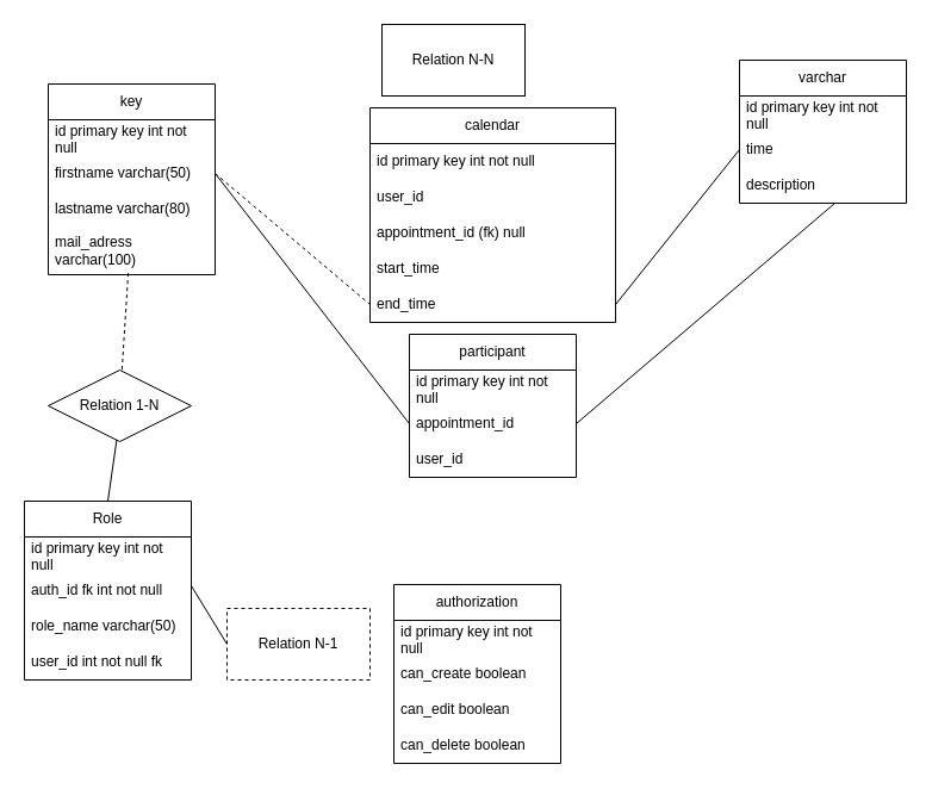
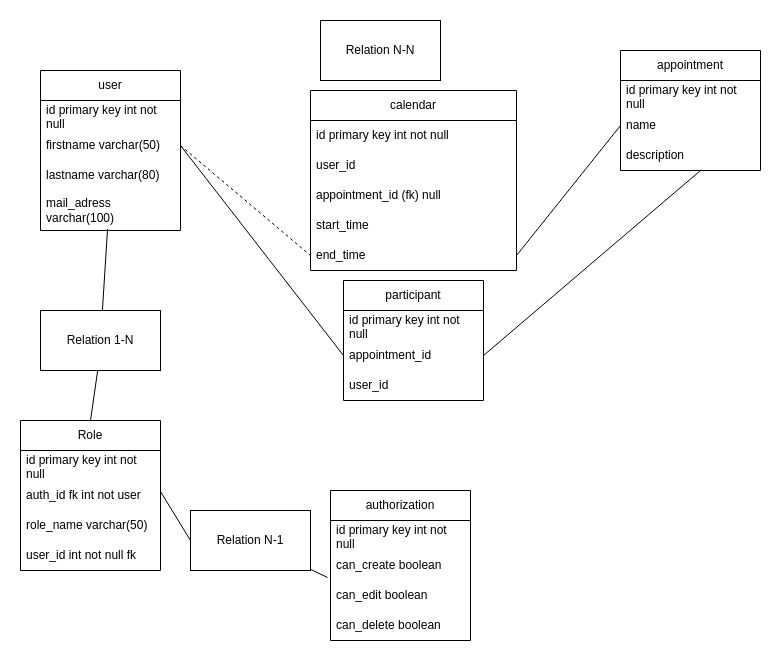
  <mxCell id="0" />
  <mxCell id="1" parent="0" />
  <mxCell id="2" value="" style="endArrow=none;html=1;rounded=0;exitX=1;exitY=0.5;exitDx=0;exitDy=0;entryX=0;entryY=0.5;entryDx=0;entryDy=0;dashed=1;" parent="1" source="5" target="32" edge="1"><mxGeometry width="50" height="50" relative="1" as="geometry"><mxPoint x="350" y="330" as="sourcePoint" /><mxPoint x="400" y="280" as="targetPoint" /></mxGeometry></mxCell>
- <mxCell id="3" value="key" style="swimlane;fontStyle=0;childLayout=stackLayout;horizontal=1;startSize=30;horizontalStack=0;resizeParent=1;resizeParentMax=0;resizeLast=0;collapsible=1;marginBottom=0;whiteSpace=wrap;html=1;" parent="1" vertex="1"><mxGeometry x="40" y="70" width="140" height="160" as="geometry" /></mxCell>
+ <mxCell id="3" value="user" style="swimlane;fontStyle=0;childLayout=stackLayout;horizontal=1;startSize=30;horizontalStack=0;resizeParent=1;resizeParentMax=0;resizeLast=0;collapsible=1;marginBottom=0;whiteSpace=wrap;html=1;" parent="1" vertex="1"><mxGeometry x="40" y="70" width="140" height="160" as="geometry" /></mxCell>
  <mxCell id="4" value="id primary key int not null" style="text;strokeColor=none;fillColor=none;align=left;verticalAlign=middle;spacingLeft=4;spacingRight=4;overflow=hidden;points=[[0,0.5],[1,0.5]];portConstraint=eastwest;rotatable=0;whiteSpace=wrap;html=1;" parent="3" vertex="1"><mxGeometry y="30" width="140" height="30" as="geometry" /></mxCell>
  <mxCell id="5" value="firstname varchar(50)" style="text;strokeColor=none;fillColor=none;align=left;verticalAlign=middle;spacingLeft=4;spacingRight=4;overflow=hidden;points=[[0,0.5],[1,0.5]];portConstraint=eastwest;rotatable=0;whiteSpace=wrap;html=1;" parent="3" vertex="1"><mxGeometry y="60" width="140" height="30" as="geometry" /></mxCell>
  <mxCell id="6" value="lastname varchar(80)" style="text;strokeColor=none;fillColor=none;align=left;verticalAlign=middle;spacingLeft=4;spacingRight=4;overflow=hidden;points=[[0,0.5],[1,0.5]];portConstraint=eastwest;rotatable=0;whiteSpace=wrap;html=1;" parent="3" vertex="1"><mxGeometry y="90" width="140" height="30" as="geometry" /></mxCell>
  <mxCell id="7" value="mail_adress varchar(100)" style="text;strokeColor=none;fillColor=none;align=left;verticalAlign=middle;spacingLeft=4;spacingRight=4;overflow=hidden;points=[[0,0.5],[1,0.5]];portConstraint=eastwest;rotatable=0;whiteSpace=wrap;html=1;" parent="3" vertex="1"><mxGeometry y="120" width="140" height="40" as="geometry" /></mxCell>
- <mxCell id="8" value="varchar" style="swimlane;fontStyle=0;childLayout=stackLayout;horizontal=1;startSize=30;horizontalStack=0;resizeParent=1;resizeParentMax=0;resizeLast=0;collapsible=1;marginBottom=0;whiteSpace=wrap;html=1;" parent="1" vertex="1"><mxGeometry x="620" y="50" width="140" height="120" as="geometry" /></mxCell>
+ <mxCell id="8" value="appointment" style="swimlane;fontStyle=0;childLayout=stackLayout;horizontal=1;startSize=30;horizontalStack=0;resizeParent=1;resizeParentMax=0;resizeLast=0;collapsible=1;marginBottom=0;whiteSpace=wrap;html=1;" parent="1" vertex="1"><mxGeometry x="620" y="50" width="140" height="120" as="geometry" /></mxCell>
  <mxCell id="9" value="id primary key int not null" style="text;strokeColor=none;fillColor=none;align=left;verticalAlign=middle;spacingLeft=4;spacingRight=4;overflow=hidden;points=[[0,0.5],[1,0.5]];portConstraint=eastwest;rotatable=0;whiteSpace=wrap;html=1;" parent="8" vertex="1"><mxGeometry y="30" width="140" height="30" as="geometry" /></mxCell>
- <mxCell id="10" value="time" style="text;strokeColor=none;fillColor=none;align=left;verticalAlign=middle;spacingLeft=4;spacingRight=4;overflow=hidden;points=[[0,0.5],[1,0.5]];portConstraint=eastwest;rotatable=0;whiteSpace=wrap;html=1;" parent="8" vertex="1"><mxGeometry y="60" width="140" height="30" as="geometry" /></mxCell>
+ <mxCell id="10" value="name" style="text;strokeColor=none;fillColor=none;align=left;verticalAlign=middle;spacingLeft=4;spacingRight=4;overflow=hidden;points=[[0,0.5],[1,0.5]];portConstraint=eastwest;rotatable=0;whiteSpace=wrap;html=1;" parent="8" vertex="1"><mxGeometry y="60" width="140" height="30" as="geometry" /></mxCell>
  <mxCell id="11" value="description" style="text;strokeColor=none;fillColor=none;align=left;verticalAlign=middle;spacingLeft=4;spacingRight=4;overflow=hidden;points=[[0,0.5],[1,0.5]];portConstraint=eastwest;rotatable=0;whiteSpace=wrap;html=1;" parent="8" vertex="1"><mxGeometry y="90" width="140" height="30" as="geometry" /></mxCell>
  <mxCell id="12" value="authorization" style="swimlane;fontStyle=0;childLayout=stackLayout;horizontal=1;startSize=30;horizontalStack=0;resizeParent=1;resizeParentMax=0;resizeLast=0;collapsible=1;marginBottom=0;whiteSpace=wrap;html=1;" parent="1" vertex="1"><mxGeometry x="330" y="490" width="140" height="150" as="geometry" /></mxCell>
  <mxCell id="13" value="id primary key int not null" style="text;strokeColor=none;fillColor=none;align=left;verticalAlign=middle;spacingLeft=4;spacingRight=4;overflow=hidden;points=[[0,0.5],[1,0.5]];portConstraint=eastwest;rotatable=0;whiteSpace=wrap;html=1;" parent="12" vertex="1"><mxGeometry y="30" width="140" height="30" as="geometry" /></mxCell>
  <mxCell id="14" value="can_create boolean" style="text;strokeColor=none;fillColor=none;align=left;verticalAlign=middle;spacingLeft=4;spacingRight=4;overflow=hidden;points=[[0,0.5],[1,0.5]];portConstraint=eastwest;rotatable=0;whiteSpace=wrap;html=1;" parent="12" vertex="1"><mxGeometry y="60" width="140" height="30" as="geometry" /></mxCell>
  <mxCell id="15" value="can_edit boolean" style="text;strokeColor=none;fillColor=none;align=left;verticalAlign=middle;spacingLeft=4;spacingRight=4;overflow=hidden;points=[[0,0.5],[1,0.5]];portConstraint=eastwest;rotatable=0;whiteSpace=wrap;html=1;" parent="12" vertex="1"><mxGeometry y="90" width="140" height="30" as="geometry" /></mxCell>
  <mxCell id="16" value="can_delete boolean" style="text;strokeColor=none;fillColor=none;align=left;verticalAlign=middle;spacingLeft=4;spacingRight=4;overflow=hidden;points=[[0,0.5],[1,0.5]];portConstraint=eastwest;rotatable=0;whiteSpace=wrap;html=1;" parent="12" vertex="1"><mxGeometry y="120" width="140" height="30" as="geometry" /></mxCell>
  <mxCell id="17" value="Relation N-N" style="whiteSpace=wrap;html=1;" parent="1" vertex="1"><mxGeometry x="320" y="20" width="120" height="60" as="geometry" /></mxCell>
  <mxCell id="18" value="" style="endArrow=none;html=1;rounded=0;exitX=0.479;exitY=0.967;exitDx=0;exitDy=0;exitPerimeter=0;entryX=0.5;entryY=0;entryDx=0;entryDy=0;" parent="1" source="26" target="19" edge="1"><mxGeometry width="50" height="50" relative="1" as="geometry"><mxPoint x="118.94" y="309.01" as="sourcePoint" /><mxPoint x="90" y="410" as="targetPoint" /></mxGeometry></mxCell>
  <mxCell id="19" value="Role" style="swimlane;fontStyle=0;childLayout=stackLayout;horizontal=1;startSize=30;horizontalStack=0;resizeParent=1;resizeParentMax=0;resizeLast=0;collapsible=1;marginBottom=0;whiteSpace=wrap;html=1;" parent="1" vertex="1"><mxGeometry x="20" y="420" width="140" height="150" as="geometry" /></mxCell>
  <mxCell id="20" value="id primary key int not null" style="text;strokeColor=none;fillColor=none;align=left;verticalAlign=middle;spacingLeft=4;spacingRight=4;overflow=hidden;points=[[0,0.5],[1,0.5]];portConstraint=eastwest;rotatable=0;whiteSpace=wrap;html=1;" parent="19" vertex="1"><mxGeometry y="30" width="140" height="30" as="geometry" /></mxCell>
- <mxCell id="21" value="auth_id fk int not null" style="text;strokeColor=none;fillColor=none;align=left;verticalAlign=middle;spacingLeft=4;spacingRight=4;overflow=hidden;points=[[0,0.5],[1,0.5]];portConstraint=eastwest;rotatable=0;whiteSpace=wrap;html=1;" parent="19" vertex="1"><mxGeometry y="60" width="140" height="30" as="geometry" /></mxCell>
+ <mxCell id="21" value="auth_id fk int not user" style="text;strokeColor=none;fillColor=none;align=left;verticalAlign=middle;spacingLeft=4;spacingRight=4;overflow=hidden;points=[[0,0.5],[1,0.5]];portConstraint=eastwest;rotatable=0;whiteSpace=wrap;html=1;" parent="19" vertex="1"><mxGeometry y="60" width="140" height="30" as="geometry" /></mxCell>
  <mxCell id="22" value="role_name varchar(50)" style="text;strokeColor=none;fillColor=none;align=left;verticalAlign=middle;spacingLeft=4;spacingRight=4;overflow=hidden;points=[[0,0.5],[1,0.5]];portConstraint=eastwest;rotatable=0;whiteSpace=wrap;html=1;" parent="19" vertex="1"><mxGeometry y="90" width="140" height="30" as="geometry" /></mxCell>
  <mxCell id="23" value="user_id int not null fk" style="text;strokeColor=none;fillColor=none;align=left;verticalAlign=middle;spacingLeft=4;spacingRight=4;overflow=hidden;points=[[0,0.5],[1,0.5]];portConstraint=eastwest;rotatable=0;whiteSpace=wrap;html=1;" parent="19" vertex="1"><mxGeometry y="120" width="140" height="30" as="geometry" /></mxCell>
  <mxCell id="24" value="" style="endArrow=none;html=1;rounded=0;exitX=0;exitY=0.5;exitDx=0;exitDy=0;" parent="1" source="41" edge="1"><mxGeometry width="50" height="50" relative="1" as="geometry"><mxPoint x="197" y="360" as="sourcePoint" /><mxPoint x="160" y="491" as="targetPoint" /></mxGeometry></mxCell>
- <mxCell id="25" value="" style="endArrow=none;html=1;rounded=0;exitX=0.479;exitY=0.967;exitDx=0;exitDy=0;exitPerimeter=0;dashed=1;" parent="1" source="7" target="26" edge="1"><mxGeometry width="50" height="50" relative="1" as="geometry"><mxPoint x="127" y="279" as="sourcePoint" /><mxPoint x="90" y="410" as="targetPoint" /></mxGeometry></mxCell>
- <mxCell id="26" value="Relation 1-N" style="rhombus;whiteSpace=wrap;html=1;" parent="1" vertex="1"><mxGeometry x="40" y="310" width="120" height="60" as="geometry" /></mxCell>
+ <mxCell id="25" value="" style="endArrow=none;html=1;rounded=0;exitX=0.479;exitY=0.967;exitDx=0;exitDy=0;exitPerimeter=0;" parent="1" source="7" target="26" edge="1"><mxGeometry width="50" height="50" relative="1" as="geometry"><mxPoint x="127" y="279" as="sourcePoint" /><mxPoint x="90" y="410" as="targetPoint" /></mxGeometry></mxCell>
+ <mxCell id="26" value="Relation 1-N" style="whiteSpace=wrap;html=1;" parent="1" vertex="1"><mxGeometry x="40" y="310" width="120" height="60" as="geometry" /></mxCell>
  <mxCell id="27" value="calendar" style="swimlane;fontStyle=0;childLayout=stackLayout;horizontal=1;startSize=30;horizontalStack=0;resizeParent=1;resizeParentMax=0;resizeLast=0;collapsible=1;marginBottom=0;whiteSpace=wrap;html=1;" parent="1" vertex="1"><mxGeometry x="310" y="90" width="206" height="180" as="geometry" /></mxCell>
  <mxCell id="28" value="id primary key int not null" style="text;strokeColor=none;fillColor=none;align=left;verticalAlign=middle;spacingLeft=4;spacingRight=4;overflow=hidden;points=[[0,0.5],[1,0.5]];portConstraint=eastwest;rotatable=0;whiteSpace=wrap;html=1;" parent="27" vertex="1"><mxGeometry y="30" width="206" height="30" as="geometry" /></mxCell>
  <mxCell id="29" value="user_id" style="text;strokeColor=none;fillColor=none;align=left;verticalAlign=middle;spacingLeft=4;spacingRight=4;overflow=hidden;points=[[0,0.5],[1,0.5]];portConstraint=eastwest;rotatable=0;whiteSpace=wrap;html=1;" vertex="1" parent="27"><mxGeometry y="60" width="206" height="30" as="geometry" /></mxCell>
  <mxCell id="30" value="appointment_id (fk) null" style="text;strokeColor=none;fillColor=none;align=left;verticalAlign=middle;spacingLeft=4;spacingRight=4;overflow=hidden;points=[[0,0.5],[1,0.5]];portConstraint=eastwest;rotatable=0;whiteSpace=wrap;html=1;" parent="27" vertex="1"><mxGeometry y="90" width="206" height="30" as="geometry" /></mxCell>
  <mxCell id="31" value="start_time" style="text;strokeColor=none;fillColor=none;align=left;verticalAlign=middle;spacingLeft=4;spacingRight=4;overflow=hidden;points=[[0,0.5],[1,0.5]];portConstraint=eastwest;rotatable=0;whiteSpace=wrap;html=1;" parent="27" vertex="1"><mxGeometry y="120" width="206" height="30" as="geometry" /></mxCell>
  <mxCell id="32" value="end_time" style="text;strokeColor=none;fillColor=none;align=left;verticalAlign=middle;spacingLeft=4;spacingRight=4;overflow=hidden;points=[[0,0.5],[1,0.5]];portConstraint=eastwest;rotatable=0;whiteSpace=wrap;html=1;" parent="27" vertex="1"><mxGeometry y="150" width="206" height="30" as="geometry" /></mxCell>
  <mxCell id="33" value="" style="endArrow=none;html=1;rounded=0;entryX=0;entryY=0.5;entryDx=0;entryDy=0;exitX=1;exitY=0.5;exitDx=0;exitDy=0;" parent="1" source="32" edge="1"><mxGeometry width="50" height="50" relative="1" as="geometry"><mxPoint x="503" y="180" as="sourcePoint" /><mxPoint x="620" y="125" as="targetPoint" /></mxGeometry></mxCell>
  <mxCell id="34" value="participant" style="swimlane;fontStyle=0;childLayout=stackLayout;horizontal=1;startSize=30;horizontalStack=0;resizeParent=1;resizeParentMax=0;resizeLast=0;collapsible=1;marginBottom=0;whiteSpace=wrap;html=1;" parent="1" vertex="1"><mxGeometry x="343" y="280" width="140" height="120" as="geometry" /></mxCell>
  <mxCell id="35" value="id primary key int not null" style="text;strokeColor=none;fillColor=none;align=left;verticalAlign=middle;spacingLeft=4;spacingRight=4;overflow=hidden;points=[[0,0.5],[1,0.5]];portConstraint=eastwest;rotatable=0;whiteSpace=wrap;html=1;" parent="34" vertex="1"><mxGeometry y="30" width="140" height="30" as="geometry" /></mxCell>
  <mxCell id="36" value="appointment_id" style="text;strokeColor=none;fillColor=none;align=left;verticalAlign=middle;spacingLeft=4;spacingRight=4;overflow=hidden;points=[[0,0.5],[1,0.5]];portConstraint=eastwest;rotatable=0;whiteSpace=wrap;html=1;" parent="34" vertex="1"><mxGeometry y="60" width="140" height="30" as="geometry" /></mxCell>
  <mxCell id="37" value="user_id" style="text;strokeColor=none;fillColor=none;align=left;verticalAlign=middle;spacingLeft=4;spacingRight=4;overflow=hidden;points=[[0,0.5],[1,0.5]];portConstraint=eastwest;rotatable=0;whiteSpace=wrap;html=1;" parent="34" vertex="1"><mxGeometry y="90" width="140" height="30" as="geometry" /></mxCell>
  <mxCell id="38" value="" style="endArrow=none;html=1;rounded=0;exitX=1;exitY=0.5;exitDx=0;exitDy=0;entryX=0;entryY=0.5;entryDx=0;entryDy=0;" parent="1" source="5" target="36" edge="1"><mxGeometry width="50" height="50" relative="1" as="geometry"><mxPoint x="190" y="185" as="sourcePoint" /><mxPoint x="307" y="215" as="targetPoint" /></mxGeometry></mxCell>
  <mxCell id="39" value="" style="endArrow=none;html=1;rounded=0;entryX=1;entryY=0.5;entryDx=0;entryDy=0;" parent="1" target="36" edge="1"><mxGeometry width="50" height="50" relative="1" as="geometry"><mxPoint x="700" y="170" as="sourcePoint" /><mxPoint x="840" y="410" as="targetPoint" /></mxGeometry></mxCell>
- <mxCell id="41" value="Relation N-1" style="whiteSpace=wrap;html=1;dashed=1;" parent="1" vertex="1"><mxGeometry x="190" y="510" width="120" height="60" as="geometry" /></mxCell>
+ <mxCell id="40" value="" style="endArrow=none;html=1;rounded=0;exitX=-0.021;exitY=-0.1;exitDx=0;exitDy=0;exitPerimeter=0;" edge="1" parent="1" source="15" target="41"><mxGeometry width="50" height="50" relative="1" as="geometry"><mxPoint x="327" y="577" as="sourcePoint" /><mxPoint x="160" y="491" as="targetPoint" /></mxGeometry></mxCell>
+ <mxCell id="41" value="Relation N-1" style="whiteSpace=wrap;html=1;" parent="1" vertex="1"><mxGeometry x="190" y="510" width="120" height="60" as="geometry" /></mxCell>
